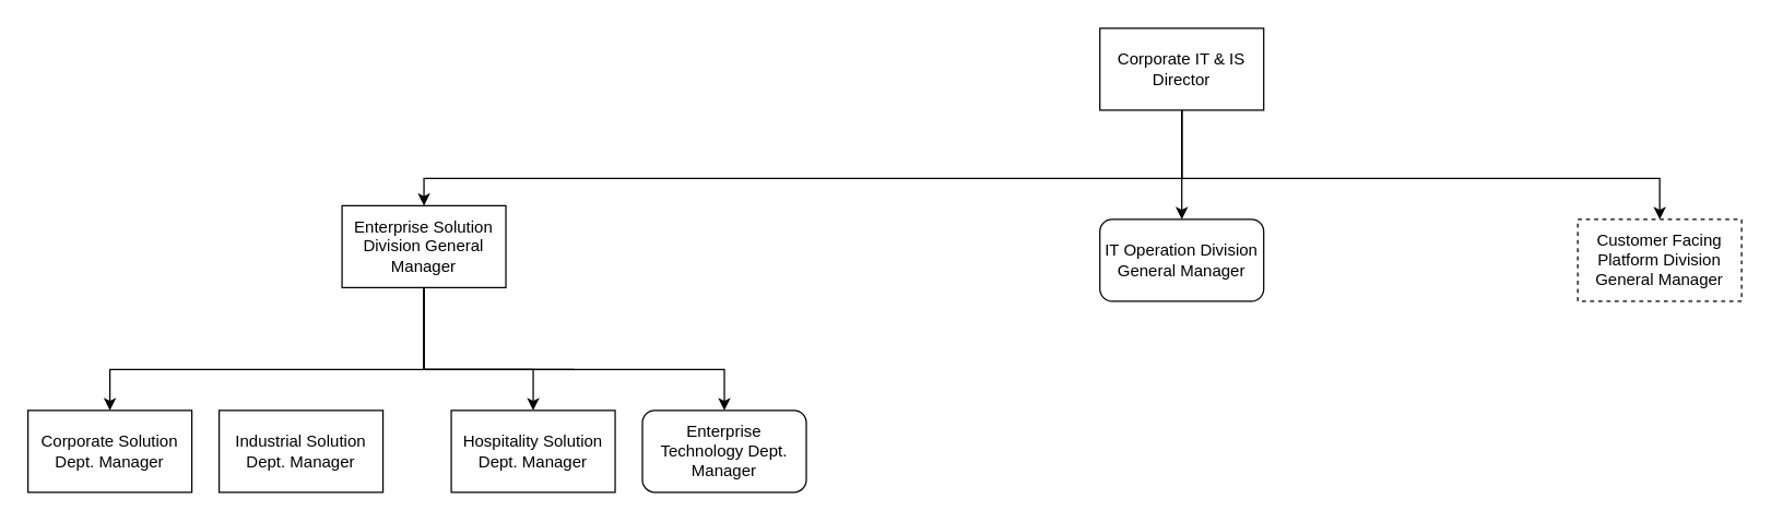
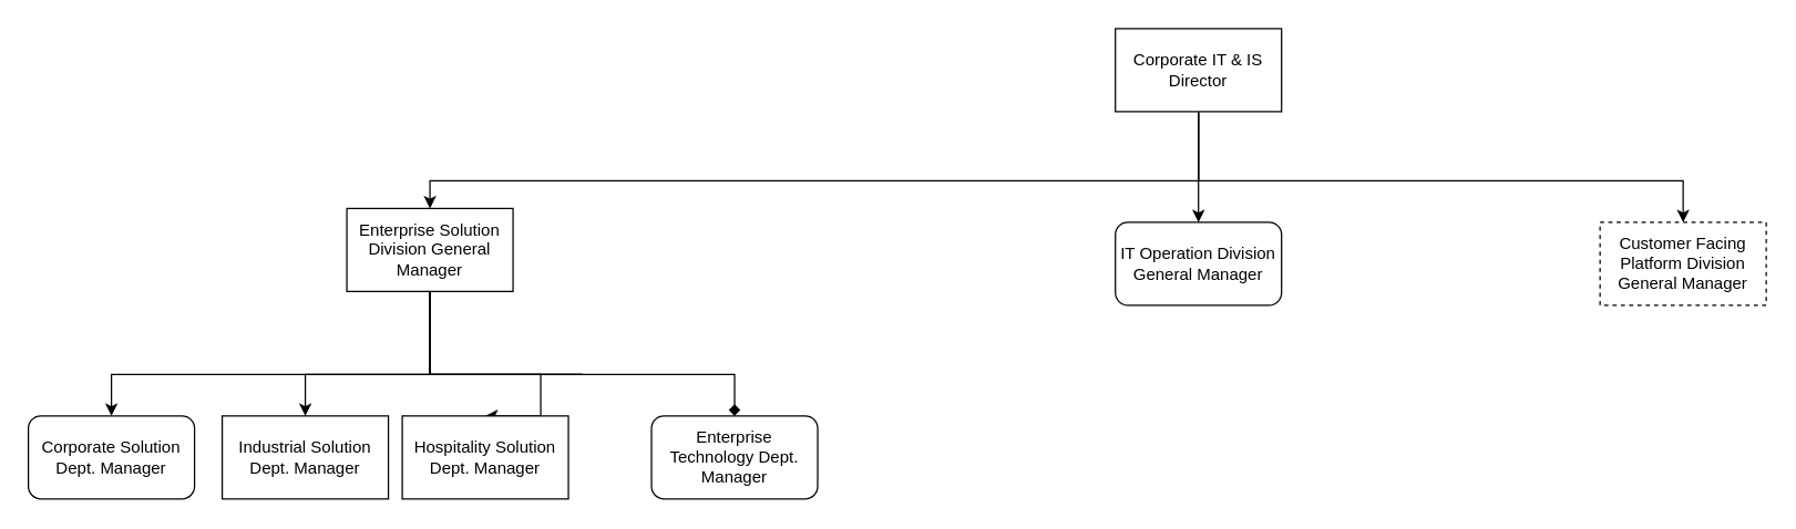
  <mxCell id="0" />
  <mxCell id="1" parent="0" />
  <mxCell id="2" value="" style="edgeStyle=orthogonalEdgeStyle;rounded=0;orthogonalLoop=1;jettySize=auto;html=1;" edge="1" parent="1" source="5" target="6"><mxGeometry relative="1" as="geometry" /></mxCell>
  <mxCell id="3" style="edgeStyle=orthogonalEdgeStyle;rounded=0;orthogonalLoop=1;jettySize=auto;html=1;" edge="1" parent="1" source="5" target="11"><mxGeometry relative="1" as="geometry"><mxPoint x="675" y="160" as="targetPoint" /><Array as="points"><mxPoint x="865" y="130" /><mxPoint x="310" y="130" /></Array></mxGeometry></mxCell>
  <mxCell id="4" style="edgeStyle=orthogonalEdgeStyle;rounded=0;orthogonalLoop=1;jettySize=auto;html=1;entryX=0.5;entryY=0;entryDx=0;entryDy=0;" edge="1" parent="1" source="5" target="12"><mxGeometry relative="1" as="geometry"><mxPoint x="1055" y="160" as="targetPoint" /><Array as="points"><mxPoint x="865" y="130" /><mxPoint x="1215" y="130" /></Array></mxGeometry></mxCell>
  <mxCell id="5" value="Corporate IT &amp;amp; IS Director" style="rounded=0;whiteSpace=wrap;html=1;" vertex="1" parent="1"><mxGeometry x="805" y="20" width="120" height="60" as="geometry" /></mxCell>
  <mxCell id="6" value="IT Operation Division General Manager" style="whiteSpace=wrap;html=1;rounded=1;" vertex="1" parent="1"><mxGeometry x="805" y="160" width="120" height="60" as="geometry" /></mxCell>
+ <mxCell id="7" value="" style="edgeStyle=orthogonalEdgeStyle;rounded=0;orthogonalLoop=1;jettySize=auto;html=1;" edge="1" parent="1" source="11" target="13"><mxGeometry relative="1" as="geometry"><Array as="points"><mxPoint x="420" y="270" /><mxPoint x="320" y="270" /></Array></mxGeometry></mxCell>
  <mxCell id="8" style="edgeStyle=orthogonalEdgeStyle;rounded=0;orthogonalLoop=1;jettySize=auto;html=1;entryX=0.5;entryY=0;entryDx=0;entryDy=0;" edge="1" parent="1" source="11" target="14"><mxGeometry relative="1" as="geometry"><mxPoint x="260" y="290" as="targetPoint" /><Array as="points"><mxPoint x="420" y="270" /><mxPoint x="180" y="270" /></Array></mxGeometry></mxCell>
- <mxCell id="9" style="edgeStyle=orthogonalEdgeStyle;rounded=0;orthogonalLoop=1;jettySize=auto;html=1;entryX=0.5;entryY=0;entryDx=0;entryDy=0;" edge="1" parent="1" source="11" target="15"><mxGeometry relative="1" as="geometry"><mxPoint x="600" y="290" as="targetPoint" /><Array as="points"><mxPoint x="310" y="270" /><mxPoint x="530" y="270" /></Array></mxGeometry></mxCell>
+ <mxCell id="9" style="edgeStyle=orthogonalEdgeStyle;rounded=0;orthogonalLoop=1;jettySize=auto;html=1;entryX=0.5;entryY=0;entryDx=0;entryDy=0;endArrow=diamond;" edge="1" parent="1" source="11" target="15"><mxGeometry relative="1" as="geometry"><mxPoint x="600" y="290" as="targetPoint" /><Array as="points"><mxPoint x="310" y="270" /><mxPoint x="530" y="270" /></Array></mxGeometry></mxCell>
  <mxCell id="10" style="edgeStyle=orthogonalEdgeStyle;rounded=0;orthogonalLoop=1;jettySize=auto;html=1;entryX=0.5;entryY=0;entryDx=0;entryDy=0;" edge="1" parent="1" source="11" target="16"><mxGeometry relative="1" as="geometry"><mxPoint x="470" y="300" as="targetPoint" /><Array as="points"><mxPoint x="310" y="270" /><mxPoint x="390" y="270" /></Array></mxGeometry></mxCell>
  <mxCell id="11" value="Enterprise Solution Division General Manager" style="rounded=0;whiteSpace=wrap;html=1;" vertex="1" parent="1"><mxGeometry x="250" y="150" width="120" height="60" as="geometry" /></mxCell>
  <mxCell id="12" value="Customer Facing Platform Division General Manager" style="rounded=0;whiteSpace=wrap;html=1;dashed=1;" vertex="1" parent="1"><mxGeometry x="1155" y="160" width="120" height="60" as="geometry" /></mxCell>
  <mxCell id="13" value="Industrial Solution Dept. Manager" style="rounded=0;whiteSpace=wrap;html=1;" vertex="1" parent="1"><mxGeometry x="160" y="300" width="120" height="60" as="geometry" /></mxCell>
- <mxCell id="14" value="Corporate Solution Dept. Manager" style="rounded=0;whiteSpace=wrap;html=1;" vertex="1" parent="1"><mxGeometry x="20" y="300" width="120" height="60" as="geometry" /></mxCell>
+ <mxCell id="14" value="Corporate Solution Dept. Manager" style="whiteSpace=wrap;html=1;rounded=1;" vertex="1" parent="1"><mxGeometry x="20" y="300" width="120" height="60" as="geometry" /></mxCell>
  <mxCell id="15" value="Enterprise Technology Dept. Manager" style="whiteSpace=wrap;html=1;rounded=1;" vertex="1" parent="1"><mxGeometry x="470" y="300" width="120" height="60" as="geometry" /></mxCell>
- <mxCell id="16" value="Hospitality Solution Dept. Manager" style="rounded=0;whiteSpace=wrap;html=1;" vertex="1" parent="1"><mxGeometry x="330" y="300" width="120" height="60" as="geometry" /></mxCell>
+ <mxCell id="16" value="Hospitality Solution Dept. Manager" style="rounded=0;whiteSpace=wrap;html=1;" vertex="1" parent="1"><mxGeometry x="290" y="300" width="120" height="60" as="geometry" /></mxCell>
